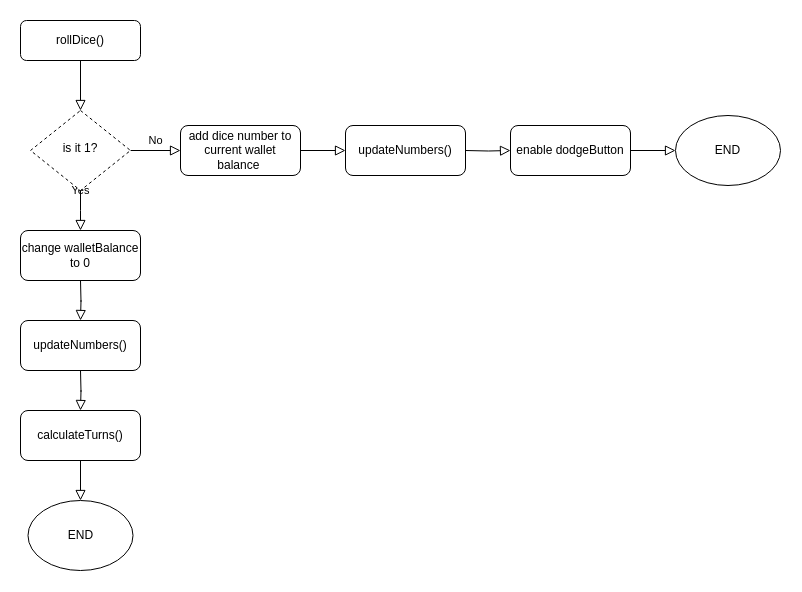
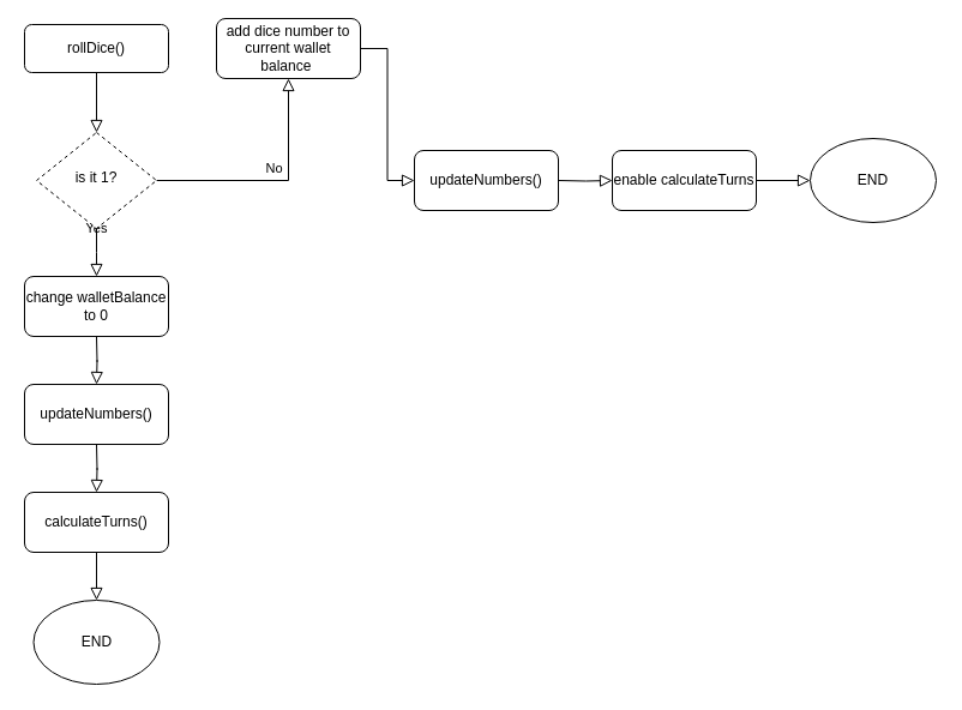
  <mxCell id="0" />
  <mxCell id="1" parent="0" />
  <mxCell id="2" value="" style="rounded=0;html=1;jettySize=auto;orthogonalLoop=1;fontSize=11;endArrow=block;endFill=0;endSize=8;strokeWidth=1;shadow=0;labelBackgroundColor=none;edgeStyle=orthogonalEdgeStyle;" parent="1" source="3" target="6" edge="1"><mxGeometry relative="1" as="geometry" /></mxCell>
  <mxCell id="3" value="rollDice()" style="rounded=1;whiteSpace=wrap;html=1;fontSize=12;glass=0;strokeWidth=1;shadow=0;" parent="1" vertex="1"><mxGeometry x="20" y="20" width="120" height="40" as="geometry" /></mxCell>
  <mxCell id="4" value="Yes" style="rounded=0;html=1;jettySize=auto;orthogonalLoop=1;fontSize=11;endArrow=block;endFill=0;endSize=8;strokeWidth=1;shadow=0;labelBackgroundColor=none;edgeStyle=orthogonalEdgeStyle;" parent="1" source="6" edge="1"><mxGeometry y="20" relative="1" as="geometry"><mxPoint as="offset" /><mxPoint x="80" y="230" as="targetPoint" /></mxGeometry></mxCell>
  <mxCell id="5" value="No" style="edgeStyle=orthogonalEdgeStyle;rounded=0;html=1;jettySize=auto;orthogonalLoop=1;fontSize=11;endArrow=block;endFill=0;endSize=8;strokeWidth=1;shadow=0;labelBackgroundColor=none;" parent="1" source="6" target="7" edge="1"><mxGeometry y="10" relative="1" as="geometry"><mxPoint as="offset" /></mxGeometry></mxCell>
  <mxCell id="6" value="is it 1?" style="rhombus;whiteSpace=wrap;html=1;shadow=0;fontFamily=Helvetica;fontSize=12;align=center;strokeWidth=1;spacing=6;spacingTop=-4;dashed=1;" parent="1" vertex="1"><mxGeometry x="30" y="110" width="100" height="80" as="geometry" /></mxCell>
- <mxCell id="7" value="add dice number to current wallet balance&amp;nbsp;" style="rounded=1;whiteSpace=wrap;html=1;fontSize=12;glass=0;strokeWidth=1;shadow=0;" parent="1" vertex="1"><mxGeometry x="180" y="125" width="120" height="50" as="geometry" /></mxCell>
+ <mxCell id="7" value="add dice number to current wallet balance&amp;nbsp;" style="rounded=1;whiteSpace=wrap;html=1;fontSize=12;glass=0;strokeWidth=1;shadow=0;" parent="1" vertex="1"><mxGeometry x="180" y="15" width="120" height="50" as="geometry" /></mxCell>
  <mxCell id="8" value="change walletBalance to 0" style="rounded=1;whiteSpace=wrap;html=1;fontSize=12;glass=0;strokeWidth=1;shadow=0;" parent="1" vertex="1"><mxGeometry x="20" y="230" width="120" height="50" as="geometry" /></mxCell>
  <mxCell id="9" value="" style="rounded=0;html=1;jettySize=auto;orthogonalLoop=1;fontSize=11;endArrow=block;endFill=0;endSize=8;strokeWidth=1;shadow=0;labelBackgroundColor=none;edgeStyle=orthogonalEdgeStyle;" edge="1" parent="1"><mxGeometry y="20" relative="1" as="geometry"><mxPoint as="offset" /><mxPoint x="80" y="280" as="sourcePoint" /><mxPoint x="80" y="320" as="targetPoint" /></mxGeometry></mxCell>
  <mxCell id="10" value="updateNumbers()" style="rounded=1;whiteSpace=wrap;html=1;fontSize=12;glass=0;strokeWidth=1;shadow=0;" vertex="1" parent="1"><mxGeometry x="20" y="320" width="120" height="50" as="geometry" /></mxCell>
  <mxCell id="11" value="" style="rounded=0;html=1;jettySize=auto;orthogonalLoop=1;fontSize=11;endArrow=block;endFill=0;endSize=8;strokeWidth=1;shadow=0;labelBackgroundColor=none;edgeStyle=orthogonalEdgeStyle;" edge="1" parent="1"><mxGeometry y="20" relative="1" as="geometry"><mxPoint as="offset" /><mxPoint x="80" y="370" as="sourcePoint" /><mxPoint x="80" y="410" as="targetPoint" /></mxGeometry></mxCell>
  <mxCell id="12" value="calculateTurns()" style="rounded=1;whiteSpace=wrap;html=1;fontSize=12;glass=0;strokeWidth=1;shadow=0;" vertex="1" parent="1"><mxGeometry x="20" y="410" width="120" height="50" as="geometry" /></mxCell>
  <mxCell id="13" value="updateNumbers()" style="rounded=1;whiteSpace=wrap;html=1;fontSize=12;glass=0;strokeWidth=1;shadow=0;" vertex="1" parent="1"><mxGeometry x="345" y="125" width="120" height="50" as="geometry" /></mxCell>
  <mxCell id="14" value="" style="rounded=0;html=1;jettySize=auto;orthogonalLoop=1;fontSize=11;endArrow=block;endFill=0;endSize=8;strokeWidth=1;shadow=0;labelBackgroundColor=none;edgeStyle=orthogonalEdgeStyle;exitX=1;exitY=0.5;exitDx=0;exitDy=0;entryX=0;entryY=0.5;entryDx=0;entryDy=0;" edge="1" parent="1" source="7" target="13"><mxGeometry y="20" relative="1" as="geometry"><mxPoint as="offset" /><mxPoint x="90" y="380" as="sourcePoint" /><mxPoint x="90" y="420" as="targetPoint" /></mxGeometry></mxCell>
- <mxCell id="15" value="enable dodgeButton" style="rounded=1;whiteSpace=wrap;html=1;fontSize=12;glass=0;strokeWidth=1;shadow=0;" vertex="1" parent="1"><mxGeometry x="510" y="125" width="120" height="50" as="geometry" /></mxCell>
+ <mxCell id="15" value="enable calculateTurns" style="rounded=1;whiteSpace=wrap;html=1;fontSize=12;glass=0;strokeWidth=1;shadow=0;" vertex="1" parent="1"><mxGeometry x="510" y="125" width="120" height="50" as="geometry" /></mxCell>
  <mxCell id="16" value="" style="rounded=0;html=1;jettySize=auto;orthogonalLoop=1;fontSize=11;endArrow=block;endFill=0;endSize=8;strokeWidth=1;shadow=0;labelBackgroundColor=none;edgeStyle=orthogonalEdgeStyle;exitX=1;exitY=0.5;exitDx=0;exitDy=0;entryX=0;entryY=0.5;entryDx=0;entryDy=0;" edge="1" parent="1" target="15"><mxGeometry y="20" relative="1" as="geometry"><mxPoint as="offset" /><mxPoint x="465" y="150" as="sourcePoint" /><mxPoint x="255" y="420" as="targetPoint" /></mxGeometry></mxCell>
  <mxCell id="17" value="" style="rounded=0;html=1;jettySize=auto;orthogonalLoop=1;fontSize=11;endArrow=block;endFill=0;endSize=8;strokeWidth=1;shadow=0;labelBackgroundColor=none;edgeStyle=orthogonalEdgeStyle;exitX=1;exitY=0.5;exitDx=0;exitDy=0;" edge="1" parent="1" source="15"><mxGeometry y="20" relative="1" as="geometry"><mxPoint as="offset" /><mxPoint x="475" y="160" as="sourcePoint" /><mxPoint x="675" y="150" as="targetPoint" /></mxGeometry></mxCell>
  <mxCell id="18" value="END" style="ellipse;whiteSpace=wrap;html=1;" vertex="1" parent="1"><mxGeometry x="675" y="115" width="105" height="70" as="geometry" /></mxCell>
  <mxCell id="19" value="END" style="ellipse;whiteSpace=wrap;html=1;" vertex="1" parent="1"><mxGeometry x="27.5" y="500" width="105" height="70" as="geometry" /></mxCell>
  <mxCell id="20" value="" style="rounded=0;html=1;jettySize=auto;orthogonalLoop=1;fontSize=11;endArrow=block;endFill=0;endSize=8;strokeWidth=1;shadow=0;labelBackgroundColor=none;edgeStyle=orthogonalEdgeStyle;exitX=0.5;exitY=1;exitDx=0;exitDy=0;entryX=0.5;entryY=0;entryDx=0;entryDy=0;" edge="1" parent="1" source="12" target="19"><mxGeometry y="20" relative="1" as="geometry"><mxPoint as="offset" /><mxPoint x="90" y="380" as="sourcePoint" /><mxPoint x="80" y="490" as="targetPoint" /></mxGeometry></mxCell>
